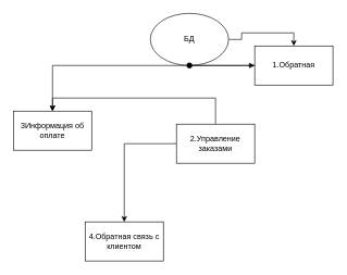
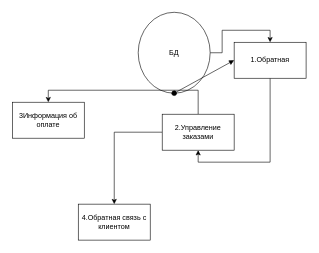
  <mxCell id="0" />
  <mxCell id="1" parent="0" />
  <mxCell id="2" style="edgeStyle=orthogonalEdgeStyle;rounded=0;orthogonalLoop=1;jettySize=auto;html=1;entryX=0.5;entryY=0;entryDx=0;entryDy=0;" parent="1" source="3" target="5" edge="1"><mxGeometry relative="1" as="geometry" /></mxCell>
- <mxCell id="3" value="БД" style="ellipse;whiteSpace=wrap;html=1;" parent="1" vertex="1"><mxGeometry x="230" y="20" width="120" height="80" as="geometry" /></mxCell>
- <mxCell id="4" style="edgeStyle=orthogonalEdgeStyle;rounded=0;orthogonalLoop=1;jettySize=auto;html=1;" parent="1" source="5" target="6" edge="1"><mxGeometry relative="1" as="geometry" /></mxCell>
+ <mxCell id="3" value="БД" style="ellipse;whiteSpace=wrap;html=1;" parent="1" vertex="1"><mxGeometry x="230" y="20" width="120" height="135" as="geometry" /></mxCell>
+ <mxCell id="4" style="edgeStyle=orthogonalEdgeStyle;rounded=0;orthogonalLoop=1;jettySize=auto;html=1;entryX=0.5;entryY=1;entryDx=0;entryDy=0;" parent="1" source="5" target="10" edge="1"><mxGeometry relative="1" as="geometry" /></mxCell>
  <mxCell id="5" value="1.Обратная" style="rounded=0;whiteSpace=wrap;html=1;" parent="1" vertex="1"><mxGeometry x="390" y="70" width="120" height="60" as="geometry" /></mxCell>
  <mxCell id="6" value="3Информация об оплате" style="rounded=0;whiteSpace=wrap;html=1;" parent="1" vertex="1"><mxGeometry x="20" y="170" width="120" height="60" as="geometry" /></mxCell>
  <mxCell id="7" value="&lt;span style=&quot;background-color: transparent; color: light-dark(rgb(0, 0, 0), rgb(255, 255, 255));&quot;&gt;4.Обратная связь с клиентом&lt;/span&gt;" style="rounded=0;whiteSpace=wrap;html=1;" parent="1" vertex="1"><mxGeometry x="130" y="340" width="120" height="60" as="geometry" /></mxCell>
  <mxCell id="8" style="edgeStyle=orthogonalEdgeStyle;rounded=0;orthogonalLoop=1;jettySize=auto;html=1;entryX=0.5;entryY=0;entryDx=0;entryDy=0;" parent="1" source="10" target="7" edge="1"><mxGeometry relative="1" as="geometry"><Array as="points"><mxPoint x="190" y="220" /></Array></mxGeometry></mxCell>
  <mxCell id="9" style="edgeStyle=orthogonalEdgeStyle;rounded=0;orthogonalLoop=1;jettySize=auto;html=1;entryX=0.5;entryY=0;entryDx=0;entryDy=0;" edge="1" parent="1" source="10" target="6"><mxGeometry relative="1" as="geometry"><Array as="points"><mxPoint x="330" y="150" /><mxPoint x="80" y="150" /></Array></mxGeometry></mxCell>
  <mxCell id="10" value="2.Управление заказами" style="rounded=0;whiteSpace=wrap;html=1;" parent="1" vertex="1"><mxGeometry x="270" y="190" width="120" height="60" as="geometry" /></mxCell>
  <mxCell id="11" value="" style="html=1;verticalAlign=bottom;startArrow=oval;startFill=1;endArrow=block;startSize=8;curved=0;rounded=0;exitX=0.5;exitY=1;exitDx=0;exitDy=0;entryX=0;entryY=0.5;entryDx=0;entryDy=0;" parent="1" source="3" target="5" edge="1"><mxGeometry width="60" relative="1" as="geometry"><mxPoint x="290" y="550" as="sourcePoint" /><mxPoint x="250" y="460" as="targetPoint" /></mxGeometry></mxCell>
